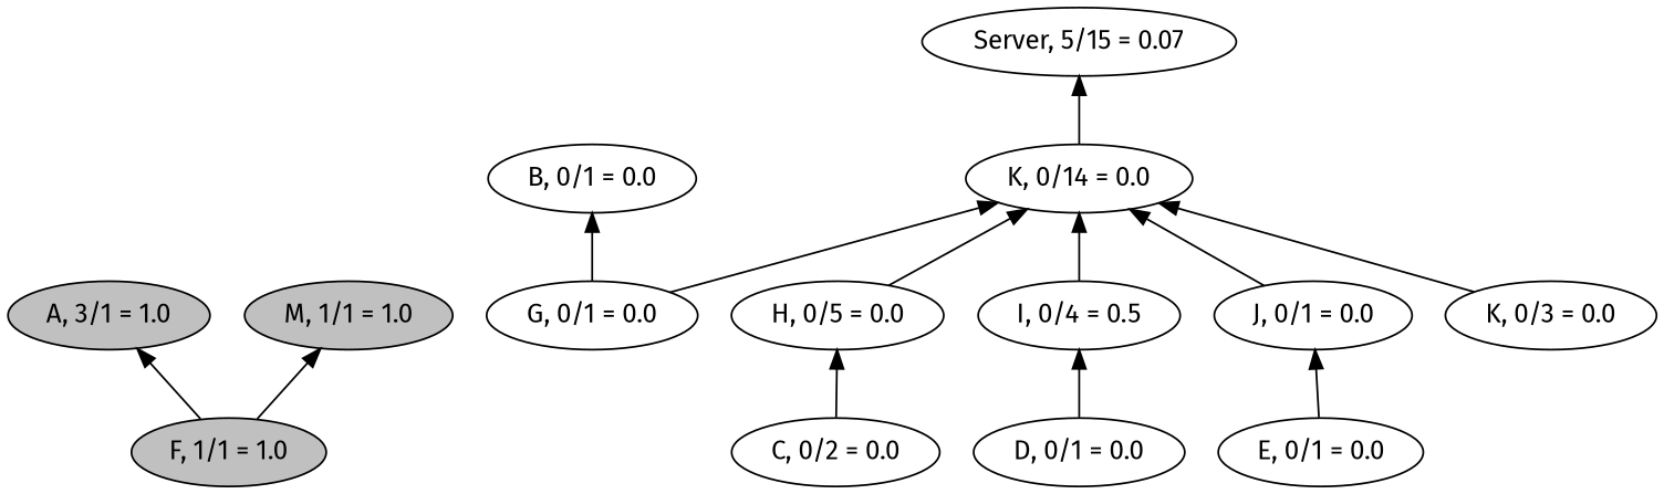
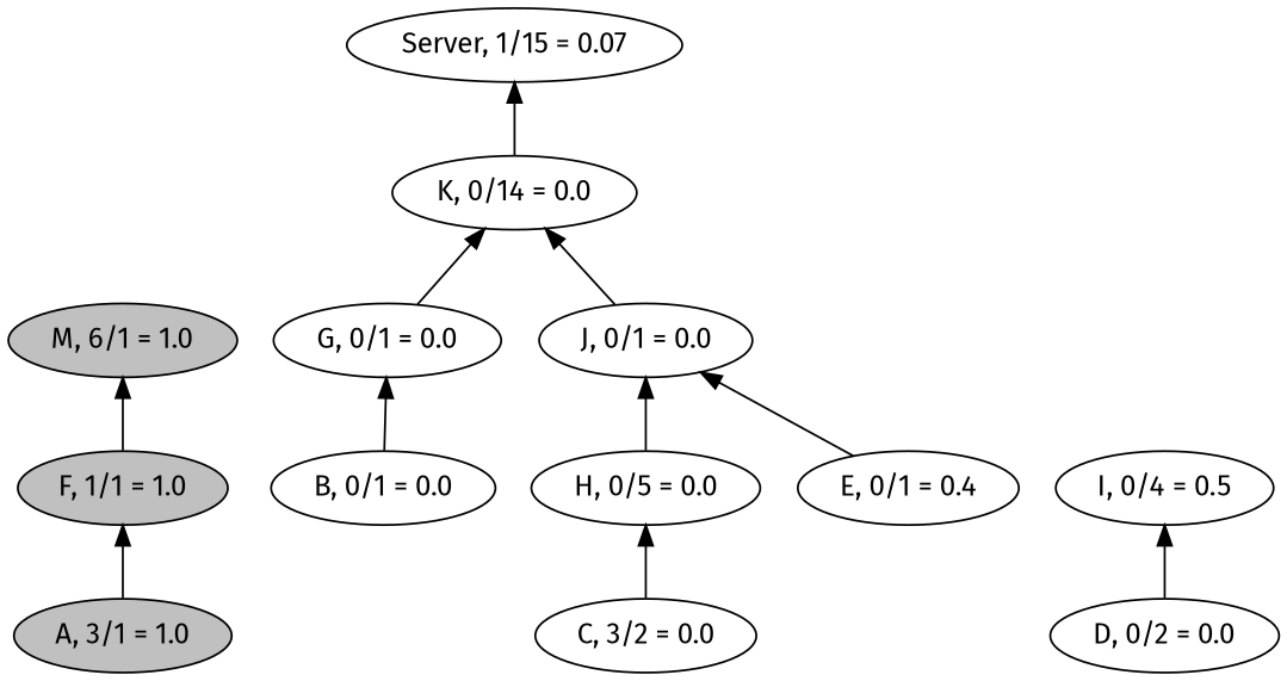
  digraph {
    fontname="Fira Sans"
    rankdir=BT
    node [fontname="Fira Sans"]
    edge [fontname="Fira Sans"]
    n1 [fillcolor=gray label="A, 3/1 = 1.0" style=filled]
    n2 [fillcolor=gray label="F, 1/1 = 1.0" style=filled]
-   n3 [fillcolor=gray label="M, 1/1 = 1.0" style=filled]
+   n3 [fillcolor=gray label="M, 6/1 = 1.0" style=filled]
    n4 [label="B, 0/1 = 0.0"]
    n5 [label="G, 0/1 = 0.0"]
    n6 [label="K, 0/14 = 0.0"]
-   n7 [label="Server, 5/15 = 0.07"]
-   n8 [label="C, 0/2 = 0.0"]
+   n7 [label="Server, 1/15 = 0.07"]
+   n8 [label="C, 3/2 = 0.0"]
    n9 [label="H, 0/5 = 0.0"]
-   n10 [label="D, 0/1 = 0.0"]
+   n10 [label="D, 0/2 = 0.0"]
    n11 [label="I, 0/4 = 0.5"]
-   n12 [label="E, 0/1 = 0.0"]
+   n12 [label="E, 0/1 = 0.4"]
    n13 [label="J, 0/1 = 0.0"]
-   n14 [label="K, 0/3 = 0.0"]
-   n2 -> n1
+   n1 -> n2
    n2 -> n3
-   n5 -> n4
+   n4 -> n5
    n5 -> n6
    n6 -> n7
    n8 -> n9
-   n9 -> n6
+   n9 -> n13
    n10 -> n11
-   n11 -> n6
    n12 -> n13
    n13 -> n6
-   n14 -> n6
  }
